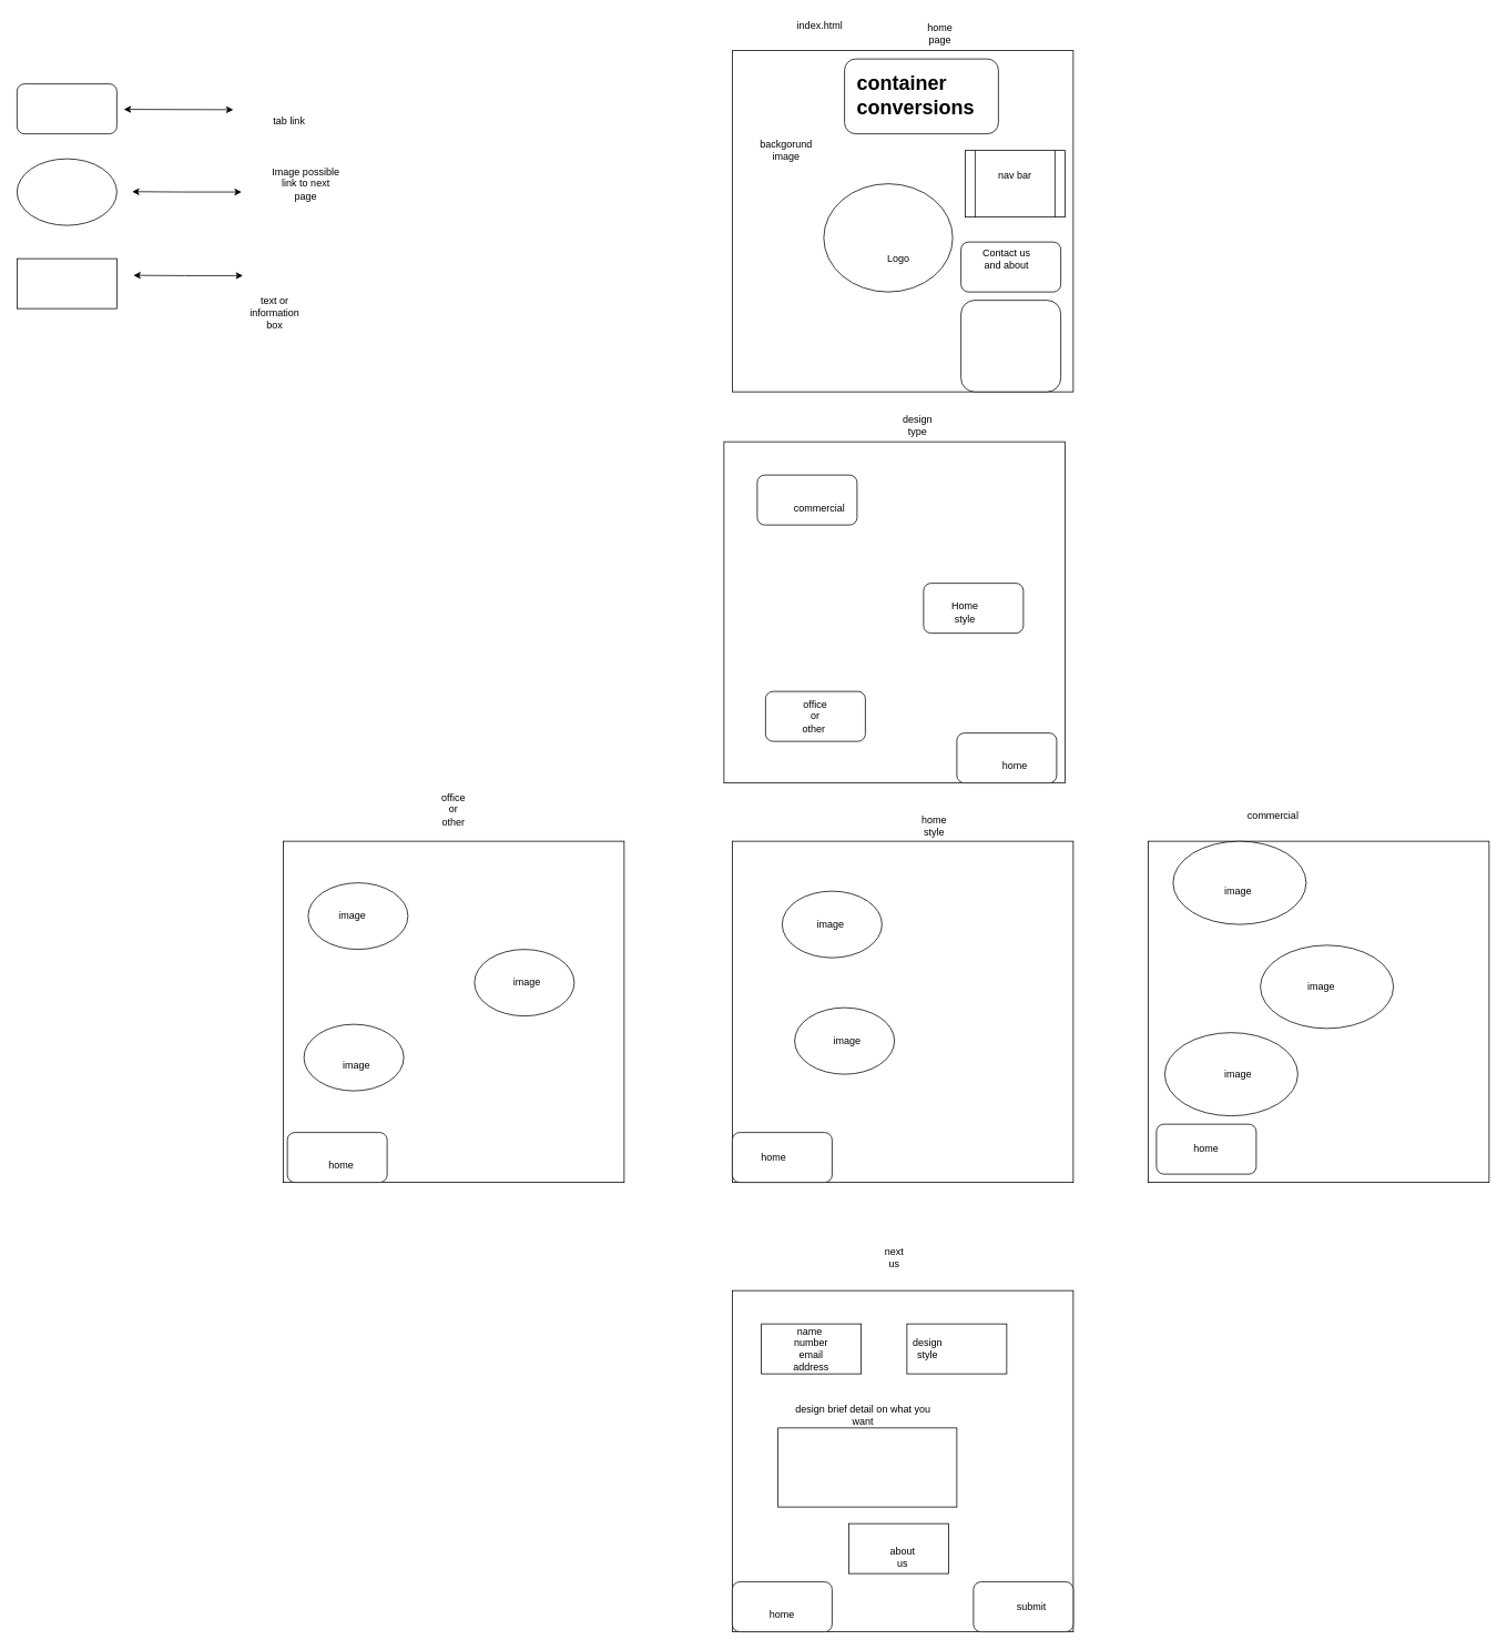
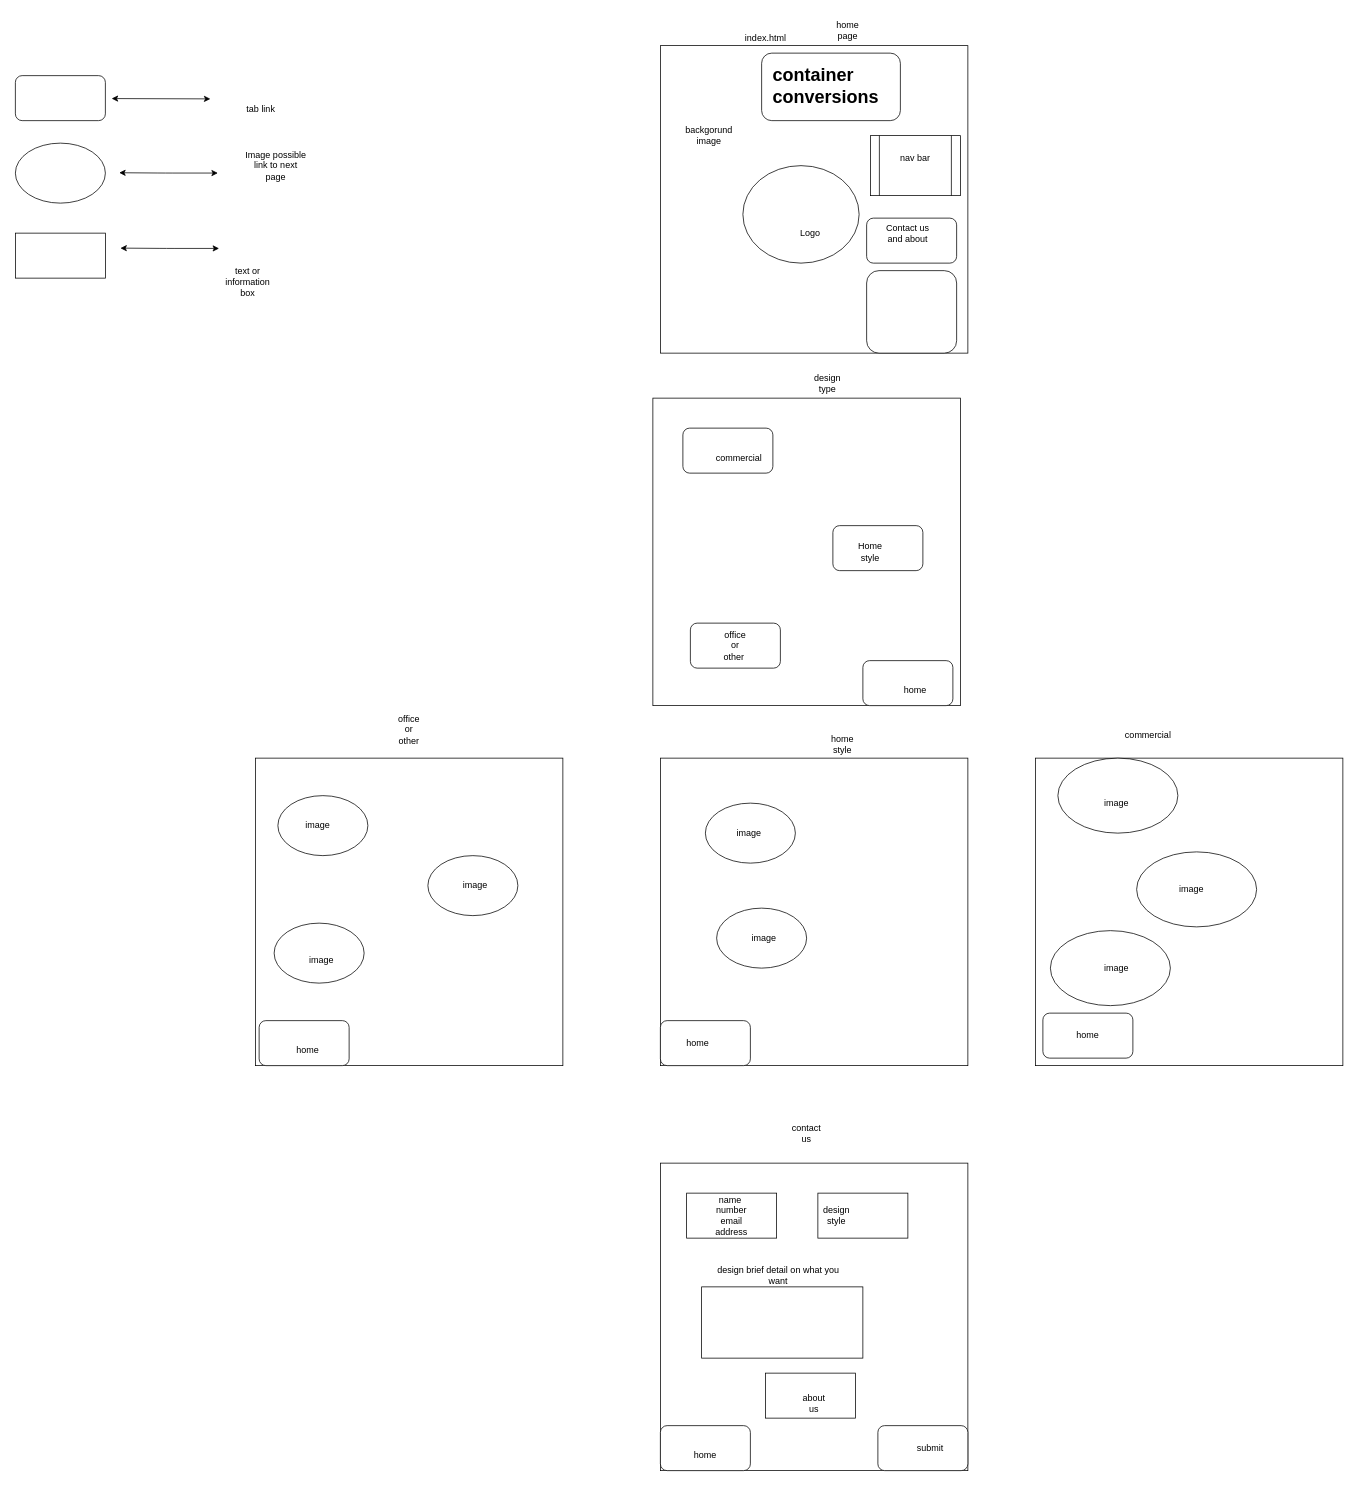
  <mxCell id="0" />
  <mxCell id="1" parent="0" />
  <mxCell id="2" value="" style="rounded=1;whiteSpace=wrap;html=1;" parent="1" vertex="1"><mxGeometry x="1155" y="180" width="120" height="60" as="geometry" /></mxCell>
  <mxCell id="3" value="" style="whiteSpace=wrap;html=1;aspect=fixed;" parent="1" vertex="1"><mxGeometry x="880" y="60" width="410" height="410" as="geometry" /></mxCell>
- <mxCell id="4" value="index.html" style="text;html=1;align=center;verticalAlign=middle;resizable=0;points=[];autosize=1;" parent="1" vertex="1"><mxGeometry x="950" y="20" width="70" height="20" as="geometry" /></mxCell>
+ <mxCell id="4" value="index.html" style="text;html=1;align=center;verticalAlign=middle;resizable=0;points=[];autosize=1;" parent="1" vertex="1"><mxGeometry x="985" y="40" width="70" height="20" as="geometry" /></mxCell>
  <mxCell id="5" value="" style="rounded=1;whiteSpace=wrap;html=1;" parent="1" vertex="1"><mxGeometry x="1155" y="360" width="120" height="110" as="geometry" /></mxCell>
  <mxCell id="6" value="" style="rounded=1;whiteSpace=wrap;html=1;" parent="1" vertex="1"><mxGeometry x="1155" y="290" width="120" height="60" as="geometry" /></mxCell>
  <mxCell id="7" value="Contact us and about" style="text;html=1;strokeColor=none;fillColor=none;align=center;verticalAlign=middle;whiteSpace=wrap;rounded=0;" parent="1" vertex="1"><mxGeometry x="1180" y="290" width="60" height="40" as="geometry" /></mxCell>
  <mxCell id="8" value="" style="rounded=1;whiteSpace=wrap;html=1;" parent="1" vertex="1"><mxGeometry x="1015" y="70" width="185" height="90" as="geometry" /></mxCell>
  <mxCell id="9" value="home page" style="text;html=1;strokeColor=none;fillColor=none;align=center;verticalAlign=middle;whiteSpace=wrap;rounded=0;" parent="1" vertex="1"><mxGeometry x="1110" y="20" width="40" height="40" as="geometry" /></mxCell>
  <mxCell id="10" value="" style="ellipse;whiteSpace=wrap;html=1;" parent="1" vertex="1"><mxGeometry x="990" y="220" width="155" height="130" as="geometry" /></mxCell>
  <mxCell id="11" value="Logo" style="text;html=1;strokeColor=none;fillColor=none;align=center;verticalAlign=middle;whiteSpace=wrap;rounded=0;" parent="1" vertex="1"><mxGeometry x="1060" y="300" width="40" height="20" as="geometry" /></mxCell>
  <mxCell id="12" value="backgorund image" style="text;html=1;strokeColor=none;fillColor=none;align=center;verticalAlign=middle;whiteSpace=wrap;rounded=0;" parent="1" vertex="1"><mxGeometry x="925" y="170" width="40" height="20" as="geometry" /></mxCell>
  <mxCell id="13" value="&lt;h1&gt;container conversions&lt;/h1&gt;" style="text;html=1;strokeColor=none;fillColor=none;spacing=5;spacingTop=-20;whiteSpace=wrap;overflow=hidden;rounded=0;" parent="1" vertex="1"><mxGeometry x="1025" y="80" width="160" height="80" as="geometry" /></mxCell>
  <mxCell id="14" value="" style="whiteSpace=wrap;html=1;aspect=fixed;" parent="1" vertex="1"><mxGeometry x="870" y="530" width="410" height="410" as="geometry" /></mxCell>
  <mxCell id="15" value="design type&lt;br&gt;" style="text;html=1;strokeColor=none;fillColor=none;align=center;verticalAlign=middle;whiteSpace=wrap;rounded=0;" parent="1" vertex="1"><mxGeometry x="1083" y="500" width="40" height="20" as="geometry" /></mxCell>
  <mxCell id="16" value="" style="rounded=1;whiteSpace=wrap;html=1;" parent="1" vertex="1"><mxGeometry x="910" y="570" width="120" height="60" as="geometry" /></mxCell>
  <mxCell id="17" value="" style="rounded=1;whiteSpace=wrap;html=1;" parent="1" vertex="1"><mxGeometry x="1110" y="700" width="120" height="60" as="geometry" /></mxCell>
  <mxCell id="18" value="" style="rounded=1;whiteSpace=wrap;html=1;" parent="1" vertex="1"><mxGeometry x="920" y="830" width="120" height="60" as="geometry" /></mxCell>
  <mxCell id="19" value="commercial" style="text;html=1;strokeColor=none;fillColor=none;align=center;verticalAlign=middle;whiteSpace=wrap;rounded=0;" parent="1" vertex="1"><mxGeometry x="950" y="590" width="70" height="40" as="geometry" /></mxCell>
  <mxCell id="20" value="Home style" style="text;html=1;strokeColor=none;fillColor=none;align=center;verticalAlign=middle;whiteSpace=wrap;rounded=0;" parent="1" vertex="1"><mxGeometry x="1140" y="725" width="40" height="20" as="geometry" /></mxCell>
  <mxCell id="21" value="office or other&amp;nbsp;" style="text;html=1;strokeColor=none;fillColor=none;align=center;verticalAlign=middle;whiteSpace=wrap;rounded=0;" parent="1" vertex="1"><mxGeometry x="960" y="850" width="40" height="20" as="geometry" /></mxCell>
  <mxCell id="22" value="" style="rounded=1;whiteSpace=wrap;html=1;" parent="1" vertex="1"><mxGeometry x="1150" y="880" width="120" height="60" as="geometry" /></mxCell>
  <mxCell id="23" value="home" style="text;html=1;strokeColor=none;fillColor=none;align=center;verticalAlign=middle;whiteSpace=wrap;rounded=0;" parent="1" vertex="1"><mxGeometry x="1200" y="910" width="40" height="20" as="geometry" /></mxCell>
  <mxCell id="24" value="" style="whiteSpace=wrap;html=1;aspect=fixed;" parent="1" vertex="1"><mxGeometry x="1380" y="1010" width="410" height="410" as="geometry" /></mxCell>
  <mxCell id="25" value="" style="rounded=1;whiteSpace=wrap;html=1;" parent="1" vertex="1"><mxGeometry x="1390" y="1350" width="120" height="60" as="geometry" /></mxCell>
  <mxCell id="26" value="home" style="text;html=1;strokeColor=none;fillColor=none;align=center;verticalAlign=middle;whiteSpace=wrap;rounded=0;" parent="1" vertex="1"><mxGeometry x="1430" y="1370" width="40" height="20" as="geometry" /></mxCell>
  <mxCell id="27" value="" style="ellipse;whiteSpace=wrap;html=1;" parent="1" vertex="1"><mxGeometry x="1410" y="1010" width="160" height="100" as="geometry" /></mxCell>
  <mxCell id="28" value="" style="ellipse;whiteSpace=wrap;html=1;" parent="1" vertex="1"><mxGeometry x="1515" y="1135" width="160" height="100" as="geometry" /></mxCell>
  <mxCell id="29" value="" style="ellipse;whiteSpace=wrap;html=1;" parent="1" vertex="1"><mxGeometry x="1400" y="1240" width="160" height="100" as="geometry" /></mxCell>
  <mxCell id="30" value="image&amp;nbsp;" style="text;html=1;strokeColor=none;fillColor=none;align=center;verticalAlign=middle;whiteSpace=wrap;rounded=0;" parent="1" vertex="1"><mxGeometry x="1470" y="1060" width="40" height="20" as="geometry" /></mxCell>
  <mxCell id="31" value="image&amp;nbsp;" style="text;html=1;strokeColor=none;fillColor=none;align=center;verticalAlign=middle;whiteSpace=wrap;rounded=0;" parent="1" vertex="1"><mxGeometry x="1570" y="1175" width="40" height="20" as="geometry" /></mxCell>
  <mxCell id="32" value="image&amp;nbsp;" style="text;html=1;strokeColor=none;fillColor=none;align=center;verticalAlign=middle;whiteSpace=wrap;rounded=0;" parent="1" vertex="1"><mxGeometry x="1470" y="1280" width="40" height="20" as="geometry" /></mxCell>
  <mxCell id="33" value="commercial" style="text;html=1;align=center;verticalAlign=middle;resizable=0;points=[];autosize=1;" parent="1" vertex="1"><mxGeometry x="1490" y="970" width="80" height="20" as="geometry" /></mxCell>
  <mxCell id="34" value="" style="whiteSpace=wrap;html=1;aspect=fixed;" parent="1" vertex="1"><mxGeometry x="880" y="1010" width="410" height="410" as="geometry" /></mxCell>
  <mxCell id="35" value="home style" style="text;html=1;strokeColor=none;fillColor=none;align=center;verticalAlign=middle;whiteSpace=wrap;rounded=0;" parent="1" vertex="1"><mxGeometry x="1103" y="982" width="40" height="20" as="geometry" /></mxCell>
  <mxCell id="36" value="" style="rounded=1;whiteSpace=wrap;html=1;" parent="1" vertex="1"><mxGeometry x="880" y="1360" width="120" height="60" as="geometry" /></mxCell>
  <mxCell id="37" value="home" style="text;html=1;strokeColor=none;fillColor=none;align=center;verticalAlign=middle;whiteSpace=wrap;rounded=0;" parent="1" vertex="1"><mxGeometry x="910" y="1380" width="40" height="20" as="geometry" /></mxCell>
  <mxCell id="38" value="" style="ellipse;whiteSpace=wrap;html=1;" parent="1" vertex="1"><mxGeometry x="940" y="1070" width="120" height="80" as="geometry" /></mxCell>
  <mxCell id="39" value="" style="ellipse;whiteSpace=wrap;html=1;" parent="1" vertex="1"><mxGeometry x="955" y="1210" width="120" height="80" as="geometry" /></mxCell>
  <mxCell id="40" value="image&amp;nbsp;" style="text;html=1;strokeColor=none;fillColor=none;align=center;verticalAlign=middle;whiteSpace=wrap;rounded=0;" parent="1" vertex="1"><mxGeometry x="980" y="1100" width="40" height="20" as="geometry" /></mxCell>
  <mxCell id="41" value="image&amp;nbsp;" style="text;html=1;strokeColor=none;fillColor=none;align=center;verticalAlign=middle;whiteSpace=wrap;rounded=0;" parent="1" vertex="1"><mxGeometry x="1000" y="1240" width="40" height="20" as="geometry" /></mxCell>
  <mxCell id="42" value="" style="whiteSpace=wrap;html=1;aspect=fixed;" parent="1" vertex="1"><mxGeometry x="340" y="1010" width="410" height="410" as="geometry" /></mxCell>
  <mxCell id="43" value="" style="rounded=1;whiteSpace=wrap;html=1;" parent="1" vertex="1"><mxGeometry x="345" y="1360" width="120" height="60" as="geometry" /></mxCell>
  <mxCell id="44" value="home" style="text;html=1;strokeColor=none;fillColor=none;align=center;verticalAlign=middle;whiteSpace=wrap;rounded=0;" parent="1" vertex="1"><mxGeometry x="390" y="1390" width="40" height="20" as="geometry" /></mxCell>
  <mxCell id="45" value="" style="ellipse;whiteSpace=wrap;html=1;" parent="1" vertex="1"><mxGeometry x="370" y="1060" width="120" height="80" as="geometry" /></mxCell>
  <mxCell id="46" value="image&amp;nbsp;" style="text;html=1;strokeColor=none;fillColor=none;align=center;verticalAlign=middle;whiteSpace=wrap;rounded=0;" parent="1" vertex="1"><mxGeometry x="405" y="1090" width="40" height="20" as="geometry" /></mxCell>
  <mxCell id="47" value="" style="ellipse;whiteSpace=wrap;html=1;" parent="1" vertex="1"><mxGeometry x="365" y="1230" width="120" height="80" as="geometry" /></mxCell>
  <mxCell id="48" value="image&amp;nbsp;" style="text;html=1;strokeColor=none;fillColor=none;align=center;verticalAlign=middle;whiteSpace=wrap;rounded=0;" parent="1" vertex="1"><mxGeometry x="410" y="1270" width="40" height="20" as="geometry" /></mxCell>
  <mxCell id="49" value="" style="ellipse;whiteSpace=wrap;html=1;" parent="1" vertex="1"><mxGeometry x="570" y="1140" width="120" height="80" as="geometry" /></mxCell>
  <mxCell id="50" value="image&amp;nbsp;" style="text;html=1;strokeColor=none;fillColor=none;align=center;verticalAlign=middle;whiteSpace=wrap;rounded=0;" parent="1" vertex="1"><mxGeometry x="615" y="1170" width="40" height="20" as="geometry" /></mxCell>
  <mxCell id="51" value="office or other" style="text;html=1;strokeColor=none;fillColor=none;align=center;verticalAlign=middle;whiteSpace=wrap;rounded=0;" parent="1" vertex="1"><mxGeometry x="525" y="962" width="40" height="20" as="geometry" /></mxCell>
  <mxCell id="52" value="" style="whiteSpace=wrap;html=1;aspect=fixed;" parent="1" vertex="1"><mxGeometry x="880" y="1550" width="410" height="410" as="geometry" /></mxCell>
  <mxCell id="53" value="" style="rounded=0;whiteSpace=wrap;html=1;" parent="1" vertex="1"><mxGeometry x="935" y="1715" width="215" height="95" as="geometry" /></mxCell>
  <mxCell id="54" value="design brief detail on what you want" style="text;html=1;strokeColor=none;fillColor=none;align=center;verticalAlign=middle;whiteSpace=wrap;rounded=0;" parent="1" vertex="1"><mxGeometry x="955" y="1690" width="165" height="20" as="geometry" /></mxCell>
  <mxCell id="55" value="" style="rounded=1;whiteSpace=wrap;html=1;" parent="1" vertex="1"><mxGeometry x="1170" y="1900" width="120" height="60" as="geometry" /></mxCell>
  <mxCell id="56" value="submit" style="text;html=1;strokeColor=none;fillColor=none;align=center;verticalAlign=middle;whiteSpace=wrap;rounded=0;" parent="1" vertex="1"><mxGeometry x="1220" y="1920" width="40" height="20" as="geometry" /></mxCell>
  <mxCell id="57" value="" style="rounded=1;whiteSpace=wrap;html=1;" parent="1" vertex="1"><mxGeometry x="880" y="1900" width="120" height="60" as="geometry" /></mxCell>
  <mxCell id="58" value="home" style="text;html=1;strokeColor=none;fillColor=none;align=center;verticalAlign=middle;whiteSpace=wrap;rounded=0;" parent="1" vertex="1"><mxGeometry x="920" y="1930" width="40" height="20" as="geometry" /></mxCell>
  <mxCell id="59" value="" style="rounded=0;whiteSpace=wrap;html=1;" parent="1" vertex="1"><mxGeometry x="1090" y="1590" width="120" height="60" as="geometry" /></mxCell>
  <mxCell id="60" value="" style="rounded=0;whiteSpace=wrap;html=1;" parent="1" vertex="1"><mxGeometry x="915" y="1590" width="120" height="60" as="geometry" /></mxCell>
  <mxCell id="61" value="name&amp;nbsp;&lt;br&gt;number email address" style="text;html=1;strokeColor=none;fillColor=none;align=center;verticalAlign=middle;whiteSpace=wrap;rounded=0;" parent="1" vertex="1"><mxGeometry x="955" y="1610" width="40" height="20" as="geometry" /></mxCell>
  <mxCell id="62" value="design style" style="text;html=1;strokeColor=none;fillColor=none;align=center;verticalAlign=middle;whiteSpace=wrap;rounded=0;" parent="1" vertex="1"><mxGeometry x="1095" y="1610" width="40" height="20" as="geometry" /></mxCell>
  <mxCell id="63" value="" style="rounded=0;whiteSpace=wrap;html=1;" parent="1" vertex="1"><mxGeometry x="1020" y="1830" width="120" height="60" as="geometry" /></mxCell>
  <mxCell id="64" value="about us" style="text;html=1;strokeColor=none;fillColor=none;align=center;verticalAlign=middle;whiteSpace=wrap;rounded=0;" parent="1" vertex="1"><mxGeometry x="1065" y="1860" width="40" height="20" as="geometry" /></mxCell>
- <mxCell id="65" value="next us" style="text;html=1;strokeColor=none;fillColor=none;align=center;verticalAlign=middle;whiteSpace=wrap;rounded=0;" parent="1" vertex="1"><mxGeometry x="1055" y="1500" width="40" height="20" as="geometry" /></mxCell>
+ <mxCell id="65" value="contact us" style="text;html=1;strokeColor=none;fillColor=none;align=center;verticalAlign=middle;whiteSpace=wrap;rounded=0;" parent="1" vertex="1"><mxGeometry x="1055" y="1500" width="40" height="20" as="geometry" /></mxCell>
  <mxCell id="66" value="" style="rounded=1;whiteSpace=wrap;html=1;" parent="1" vertex="1"><mxGeometry x="20" y="100" width="120" height="60" as="geometry" /></mxCell>
  <mxCell id="67" value="" style="endArrow=classic;startArrow=classic;html=1;exitX=1.07;exitY=0.51;exitDx=0;exitDy=0;exitPerimeter=0;" parent="1" source="66" edge="1"><mxGeometry width="50" height="50" relative="1" as="geometry"><mxPoint x="220" y="160" as="sourcePoint" /><mxPoint x="280" y="131" as="targetPoint" /></mxGeometry></mxCell>
  <mxCell id="68" value="tab link" style="text;html=1;strokeColor=none;fillColor=none;align=center;verticalAlign=middle;whiteSpace=wrap;rounded=0;" parent="1" vertex="1"><mxGeometry x="305" y="120" width="85" height="50" as="geometry" /></mxCell>
  <mxCell id="69" value="" style="ellipse;whiteSpace=wrap;html=1;" parent="1" vertex="1"><mxGeometry x="20" y="190" width="120" height="80" as="geometry" /></mxCell>
  <mxCell id="70" value="" style="endArrow=classic;startArrow=classic;html=1;exitX=1.07;exitY=0.51;exitDx=0;exitDy=0;exitPerimeter=0;" parent="1" edge="1"><mxGeometry width="50" height="50" relative="1" as="geometry"><mxPoint x="158.4" y="229.5" as="sourcePoint" /><mxPoint x="290" y="229.9" as="targetPoint" /><Array as="points"><mxPoint x="220" y="229.9" /></Array></mxGeometry></mxCell>
  <mxCell id="71" value="Image possible link to next page" style="text;html=1;strokeColor=none;fillColor=none;align=center;verticalAlign=middle;whiteSpace=wrap;rounded=0;" parent="1" vertex="1"><mxGeometry x="325" y="200" width="85" height="40" as="geometry" /></mxCell>
  <mxCell id="72" value="" style="rounded=0;whiteSpace=wrap;html=1;" parent="1" vertex="1"><mxGeometry x="20" y="310" width="120" height="60" as="geometry" /></mxCell>
  <mxCell id="73" value="text or information box" style="text;html=1;strokeColor=none;fillColor=none;align=center;verticalAlign=middle;whiteSpace=wrap;rounded=0;" parent="1" vertex="1"><mxGeometry x="310" y="365" width="40" height="20" as="geometry" /></mxCell>
  <mxCell id="74" value="" style="endArrow=classic;startArrow=classic;html=1;exitX=1.07;exitY=0.51;exitDx=0;exitDy=0;exitPerimeter=0;" parent="1" edge="1"><mxGeometry width="50" height="50" relative="1" as="geometry"><mxPoint x="160" y="330" as="sourcePoint" /><mxPoint x="291.6" y="330.4" as="targetPoint" /><Array as="points"><mxPoint x="221.6" y="330.4" /></Array></mxGeometry></mxCell>
  <mxCell id="75" value="" style="shape=process;whiteSpace=wrap;html=1;backgroundOutline=1;" vertex="1" parent="1"><mxGeometry x="1160" y="180" width="120" height="80" as="geometry" /></mxCell>
  <mxCell id="76" value="nav bar" style="text;html=1;strokeColor=none;fillColor=none;align=center;verticalAlign=middle;whiteSpace=wrap;rounded=0;" parent="1" vertex="1"><mxGeometry x="1190" y="200" width="60" height="20" as="geometry" /></mxCell>
